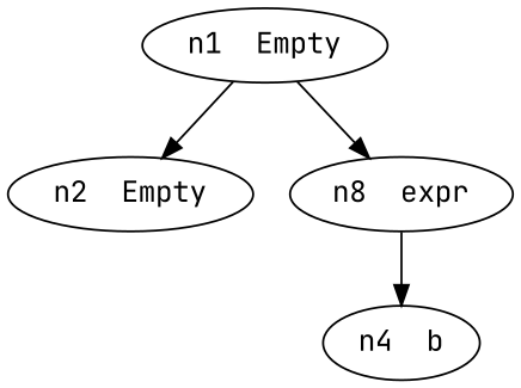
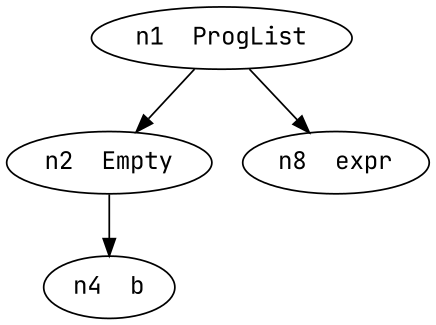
  digraph {
    fontname="JetBrains Mono"
    node [fontname="JetBrains Mono"]
    edge [fontname="JetBrains Mono"]
-   n1 [label="n1  Empty"]
+   n1 [label="n1  ProgList"]
    n2 [label="n2  Empty"]
    n3 [label="n8  expr"]
    n4 [label="n4  b"]
    n1 -> n2
    n1 -> n3
-   n3 -> n4
+   n2 -> n4
  }
